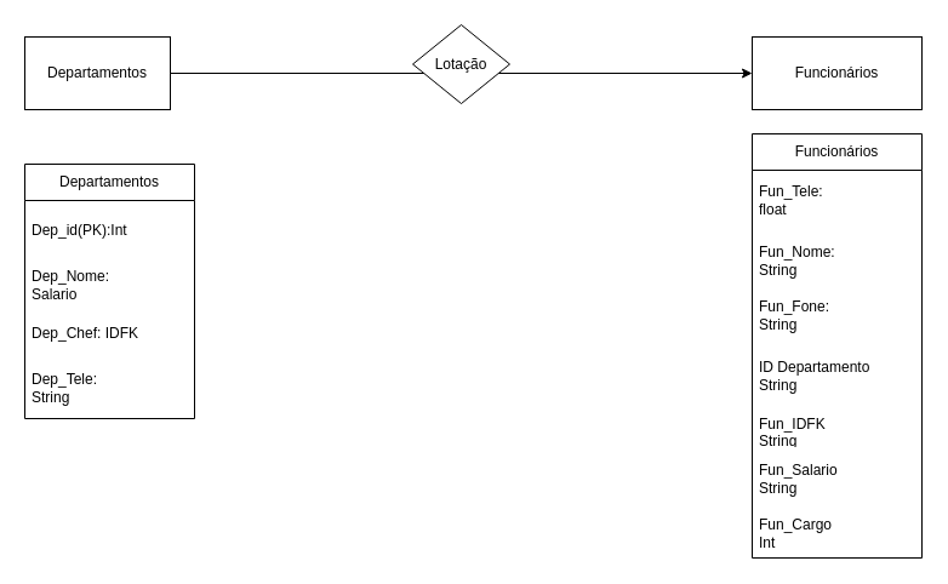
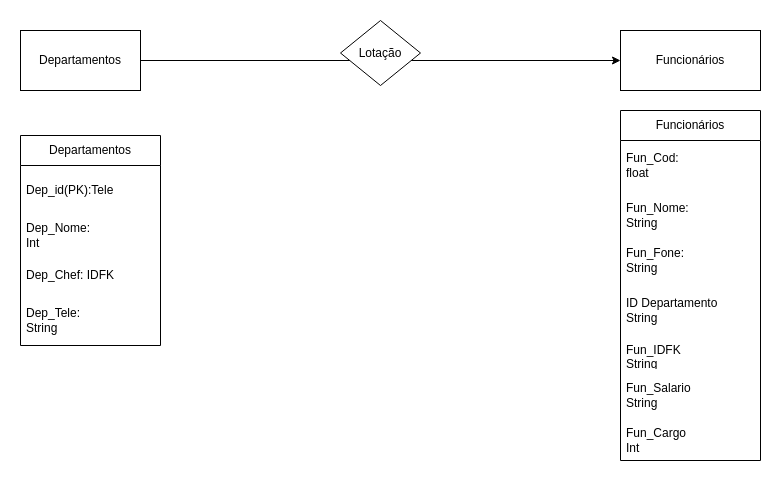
  <mxCell id="0" />
  <mxCell id="1" parent="0" />
  <mxCell id="2" style="edgeStyle=orthogonalEdgeStyle;rounded=0;orthogonalLoop=1;jettySize=auto;html=1;exitX=1;exitY=0.5;exitDx=0;exitDy=0;entryX=0;entryY=0.5;entryDx=0;entryDy=0;" parent="1" source="3" target="5" edge="1"><mxGeometry relative="1" as="geometry" /></mxCell>
  <mxCell id="3" value="Departamentos" style="rounded=0;whiteSpace=wrap;html=1;" parent="1" vertex="1"><mxGeometry y="30" width="120" height="60" as="geometry" x="20" /></mxCell>
  <mxCell id="4" value="Lotação" style="rhombus;whiteSpace=wrap;html=1;" parent="1" vertex="1"><mxGeometry x="340" y="20" width="80" height="65" as="geometry" /></mxCell>
  <mxCell id="5" value="Funcionários" style="rounded=0;whiteSpace=wrap;html=1;" parent="1" vertex="1"><mxGeometry x="620" y="30" width="140" height="60" as="geometry" /></mxCell>
  <mxCell id="6" value="Departamentos" style="swimlane;fontStyle=0;childLayout=stackLayout;horizontal=1;startSize=30;horizontalStack=0;resizeParent=1;resizeParentMax=0;resizeLast=0;collapsible=1;marginBottom=0;whiteSpace=wrap;html=1;" parent="1" vertex="1"><mxGeometry y="135" width="140" height="210" as="geometry" x="20" /></mxCell>
- <mxCell id="7" value="Dep_id(PK):Int" style="text;strokeColor=none;fillColor=none;align=left;verticalAlign=middle;spacingLeft=4;spacingRight=4;overflow=hidden;points=[[0,0.5],[1,0.5]];portConstraint=eastwest;rotatable=0;whiteSpace=wrap;html=1;" parent="6" vertex="1"><mxGeometry y="30" width="140" height="50" as="geometry" /></mxCell>
- <mxCell id="8" value="Dep_Nome:&amp;nbsp;&lt;br&gt;Salario" style="text;strokeColor=none;fillColor=none;align=left;verticalAlign=middle;spacingLeft=4;spacingRight=4;overflow=hidden;points=[[0,0.5],[1,0.5]];portConstraint=eastwest;rotatable=0;whiteSpace=wrap;html=1;" parent="6" vertex="1"><mxGeometry y="80" width="140" height="40" as="geometry" /></mxCell>
+ <mxCell id="7" value="Dep_id(PK):Tele" style="text;strokeColor=none;fillColor=none;align=left;verticalAlign=middle;spacingLeft=4;spacingRight=4;overflow=hidden;points=[[0,0.5],[1,0.5]];portConstraint=eastwest;rotatable=0;whiteSpace=wrap;html=1;" parent="6" vertex="1"><mxGeometry y="30" width="140" height="50" as="geometry" /></mxCell>
+ <mxCell id="8" value="Dep_Nome:&amp;nbsp;&lt;br&gt;Int" style="text;strokeColor=none;fillColor=none;align=left;verticalAlign=middle;spacingLeft=4;spacingRight=4;overflow=hidden;points=[[0,0.5],[1,0.5]];portConstraint=eastwest;rotatable=0;whiteSpace=wrap;html=1;" parent="6" vertex="1"><mxGeometry y="80" width="140" height="40" as="geometry" /></mxCell>
  <mxCell id="9" value="Dep_Chef: IDFK" style="text;strokeColor=none;fillColor=none;align=left;verticalAlign=middle;spacingLeft=4;spacingRight=4;overflow=hidden;points=[[0,0.5],[1,0.5]];portConstraint=eastwest;rotatable=0;whiteSpace=wrap;html=1;" parent="6" vertex="1"><mxGeometry y="120" width="140" height="40" as="geometry" /></mxCell>
  <mxCell id="10" value="Dep_Tele:&lt;br&gt;String" style="text;strokeColor=none;fillColor=none;align=left;verticalAlign=middle;spacingLeft=4;spacingRight=4;overflow=hidden;points=[[0,0.5],[1,0.5]];portConstraint=eastwest;rotatable=0;whiteSpace=wrap;html=1;" parent="6" vertex="1"><mxGeometry y="160" width="140" height="50" as="geometry" /></mxCell>
  <mxCell id="11" value="Funcionários" style="swimlane;fontStyle=0;childLayout=stackLayout;horizontal=1;startSize=30;horizontalStack=0;resizeParent=1;resizeParentMax=0;resizeLast=0;collapsible=1;marginBottom=0;whiteSpace=wrap;html=1;" parent="1" vertex="1"><mxGeometry x="620" y="110" width="140" height="350" as="geometry" /></mxCell>
- <mxCell id="12" value="Fun_Tele:&amp;nbsp;&lt;br&gt;float" style="text;strokeColor=none;fillColor=none;align=left;verticalAlign=middle;spacingLeft=4;spacingRight=4;overflow=hidden;points=[[0,0.5],[1,0.5]];portConstraint=eastwest;rotatable=0;whiteSpace=wrap;html=1;" parent="11" vertex="1"><mxGeometry y="30" width="140" height="50" as="geometry" /></mxCell>
+ <mxCell id="12" value="Fun_Cod:&amp;nbsp;&lt;br&gt;float" style="text;strokeColor=none;fillColor=none;align=left;verticalAlign=middle;spacingLeft=4;spacingRight=4;overflow=hidden;points=[[0,0.5],[1,0.5]];portConstraint=eastwest;rotatable=0;whiteSpace=wrap;html=1;" parent="11" vertex="1"><mxGeometry y="30" width="140" height="50" as="geometry" /></mxCell>
  <mxCell id="13" value="Fun_Nome:&amp;nbsp;&lt;br&gt;String" style="text;strokeColor=none;fillColor=none;align=left;verticalAlign=middle;spacingLeft=4;spacingRight=4;overflow=hidden;points=[[0,0.5],[1,0.5]];portConstraint=eastwest;rotatable=0;whiteSpace=wrap;html=1;" parent="11" vertex="1"><mxGeometry y="80" width="140" height="50" as="geometry" /></mxCell>
  <mxCell id="14" value="Fun_Fone:&lt;br&gt;String" style="text;strokeColor=none;fillColor=none;align=left;verticalAlign=middle;spacingLeft=4;spacingRight=4;overflow=hidden;points=[[0,0.5],[1,0.5]];portConstraint=eastwest;rotatable=0;whiteSpace=wrap;html=1;" parent="11" vertex="1"><mxGeometry y="130" width="140" height="40" as="geometry" /></mxCell>
  <mxCell id="15" value="ID Departamento&lt;br&gt;String" style="text;strokeColor=none;fillColor=none;align=left;verticalAlign=middle;spacingLeft=4;spacingRight=4;overflow=hidden;points=[[0,0.5],[1,0.5]];portConstraint=eastwest;rotatable=0;whiteSpace=wrap;html=1;" parent="11" vertex="1"><mxGeometry y="170" width="140" height="60" as="geometry" /></mxCell>
  <mxCell id="16" value="Fun_IDFK&lt;br&gt;String" style="text;strokeColor=none;fillColor=none;align=left;verticalAlign=middle;spacingLeft=4;spacingRight=4;overflow=hidden;points=[[0,0.5],[1,0.5]];portConstraint=eastwest;rotatable=0;whiteSpace=wrap;html=1;" parent="11" vertex="1"><mxGeometry y="230" width="140" height="30" as="geometry" /></mxCell>
  <mxCell id="17" value="Fun_Salario&lt;br&gt;String" style="text;strokeColor=none;fillColor=none;align=left;verticalAlign=middle;spacingLeft=4;spacingRight=4;overflow=hidden;points=[[0,0.5],[1,0.5]];portConstraint=eastwest;rotatable=0;whiteSpace=wrap;html=1;" parent="11" vertex="1"><mxGeometry y="260" width="140" height="50" as="geometry" /></mxCell>
  <mxCell id="18" value="Fun_Cargo&lt;br&gt;Int" style="text;strokeColor=none;fillColor=none;align=left;verticalAlign=middle;spacingLeft=4;spacingRight=4;overflow=hidden;points=[[0,0.5],[1,0.5]];portConstraint=eastwest;rotatable=0;whiteSpace=wrap;html=1;" parent="11" vertex="1"><mxGeometry y="310" width="140" height="40" as="geometry" /></mxCell>
